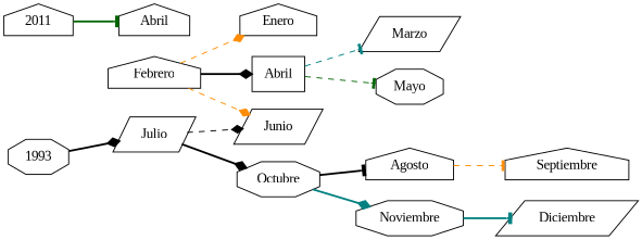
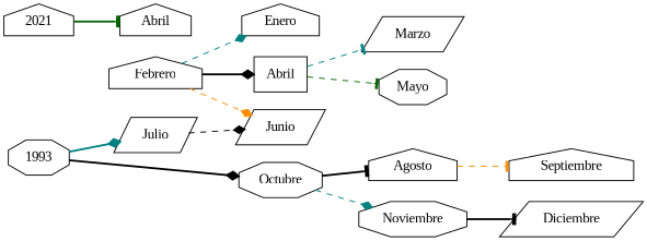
  digraph {
    fontname="Liberation Serif"
    rankdir=LR
    node [fontname="Liberation Serif" shape=house]
    edge [arrowhead=diamond color=black fontname="Liberation Serif" style=bold]
    n1 [label=Julio shape=parallelogram]
    n2 [label=Junio shape=parallelogram]
    n3 [label=Octubre shape=octagon]
    n4 [label=Febrero]
    n5 [label=Enero]
    n6 [label=Abril shape=box]
    n7 [label=Marzo shape=parallelogram]
    n8 [label=Mayo shape=octagon]
    n9 [label=Agosto]
    n10 [label=Noviembre shape=octagon]
    n11 [label=Septiembre]
    n12 [label=Diciembre shape=parallelogram]
    n13 [label=Abril]
    n14 [label=1993 shape=octagon]
-   n15 [label=2011]
+   n15 [label=2021]
    subgraph sub_1 {
      style=rounded
      n1
      n2
      n3
      n4
      n5
      n6
      n7
      n8
      n9
      n10
      n11
      n12
    }
    subgraph sub_2 {
      style=rounded
      n13
    }
    n1 -> n2 [style=dashed]
-   n1 -> n3
+   n14 -> n3
    n3 -> n9 [arrowhead=tee]
-   n3 -> n10 [color=teal]
+   n3 -> n10 [color=teal style=dashed]
    n4 -> n2 [color=darkorange style=dashed]
-   n4 -> n5 [color=darkorange style=dashed]
+   n4 -> n5 [color=teal style=dashed]
    n4 -> n6
    n6 -> n7 [arrowhead=tee color=teal style=dashed]
    n6 -> n8 [arrowhead=tee color=darkgreen style=dashed]
    n9 -> n11 [arrowhead=tee color=darkorange style=dashed]
-   n10 -> n12 [arrowhead=tee color=teal]
-   n14 -> n1
+   n10 -> n12 [arrowhead=tee]
+   n14 -> n1 [color=teal]
    n15 -> n13 [arrowhead=tee color=darkgreen]
  }
